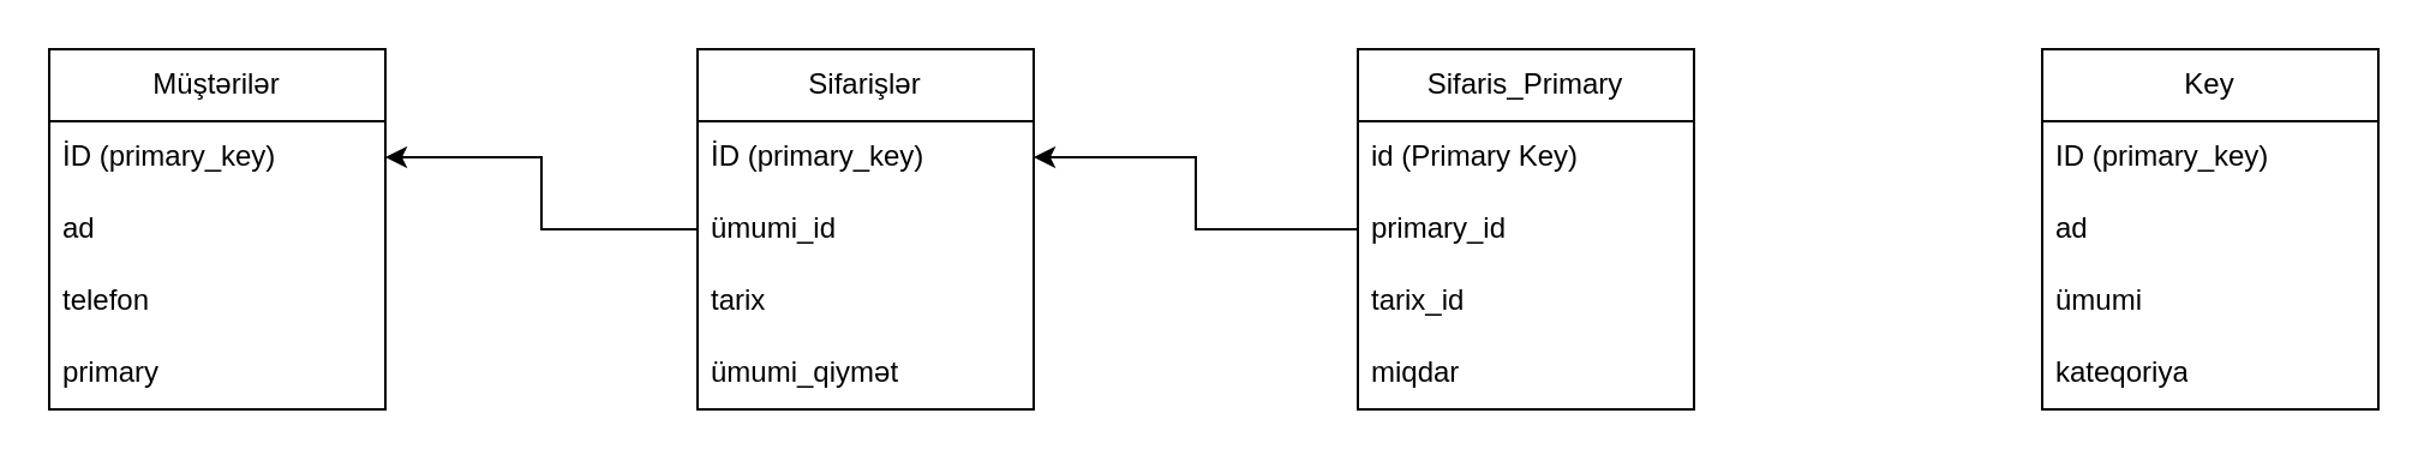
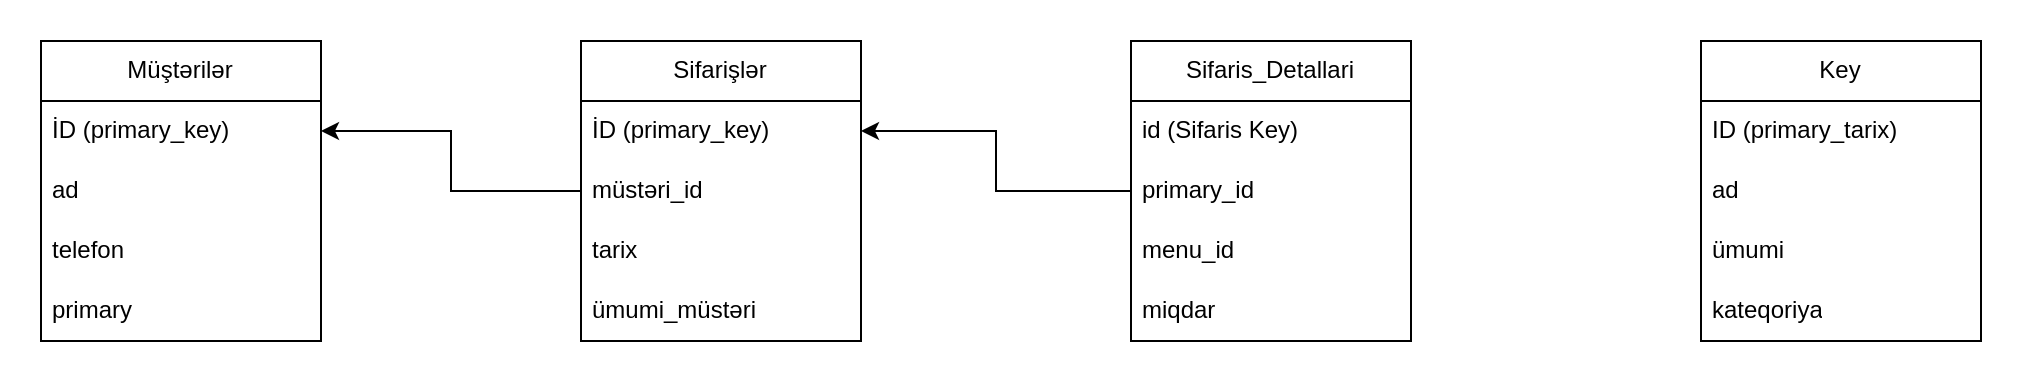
  <mxCell id="0" />
  <mxCell id="1" parent="0" />
  <mxCell id="2" value="Key" style="swimlane;fontStyle=0;childLayout=stackLayout;horizontal=1;startSize=30;horizontalStack=0;resizeParent=1;resizeParentMax=0;resizeLast=0;collapsible=1;marginBottom=0;whiteSpace=wrap;html=1;" vertex="1" parent="1"><mxGeometry x="850" y="20" width="140" height="150" as="geometry" /></mxCell>
- <mxCell id="3" value="ID (primary_key)" style="text;strokeColor=none;fillColor=none;align=left;verticalAlign=middle;spacingLeft=4;spacingRight=4;overflow=hidden;points=[[0,0.5],[1,0.5]];portConstraint=eastwest;rotatable=0;whiteSpace=wrap;html=1;" vertex="1" parent="2"><mxGeometry y="30" width="140" height="30" as="geometry" /></mxCell>
+ <mxCell id="3" value="ID (primary_tarix)" style="text;strokeColor=none;fillColor=none;align=left;verticalAlign=middle;spacingLeft=4;spacingRight=4;overflow=hidden;points=[[0,0.5],[1,0.5]];portConstraint=eastwest;rotatable=0;whiteSpace=wrap;html=1;" vertex="1" parent="2"><mxGeometry y="30" width="140" height="30" as="geometry" /></mxCell>
  <mxCell id="4" value="ad" style="text;strokeColor=none;fillColor=none;align=left;verticalAlign=middle;spacingLeft=4;spacingRight=4;overflow=hidden;points=[[0,0.5],[1,0.5]];portConstraint=eastwest;rotatable=0;whiteSpace=wrap;html=1;" vertex="1" parent="2"><mxGeometry y="60" width="140" height="30" as="geometry" /></mxCell>
  <mxCell id="5" value="ümumi" style="text;strokeColor=none;fillColor=none;align=left;verticalAlign=middle;spacingLeft=4;spacingRight=4;overflow=hidden;points=[[0,0.5],[1,0.5]];portConstraint=eastwest;rotatable=0;whiteSpace=wrap;html=1;" vertex="1" parent="2"><mxGeometry y="90" width="140" height="30" as="geometry" /></mxCell>
  <mxCell id="6" value="kateqoriya" style="text;strokeColor=none;fillColor=none;align=left;verticalAlign=middle;spacingLeft=4;spacingRight=4;overflow=hidden;points=[[0,0.5],[1,0.5]];portConstraint=eastwest;rotatable=0;whiteSpace=wrap;html=1;" vertex="1" parent="2"><mxGeometry y="120" width="140" height="30" as="geometry" /></mxCell>
  <mxCell id="7" value="Müştərilər" style="swimlane;fontStyle=0;childLayout=stackLayout;horizontal=1;startSize=30;horizontalStack=0;resizeParent=1;resizeParentMax=0;resizeLast=0;collapsible=1;marginBottom=0;whiteSpace=wrap;html=1;" vertex="1" parent="1"><mxGeometry x="20" y="20" width="140" height="150" as="geometry" /></mxCell>
  <mxCell id="8" value="İD (primary_key)" style="text;strokeColor=none;fillColor=none;align=left;verticalAlign=middle;spacingLeft=4;spacingRight=4;overflow=hidden;points=[[0,0.5],[1,0.5]];portConstraint=eastwest;rotatable=0;whiteSpace=wrap;html=1;" vertex="1" parent="7"><mxGeometry y="30" width="140" height="30" as="geometry" /></mxCell>
  <mxCell id="9" value="ad" style="text;strokeColor=none;fillColor=none;align=left;verticalAlign=middle;spacingLeft=4;spacingRight=4;overflow=hidden;points=[[0,0.5],[1,0.5]];portConstraint=eastwest;rotatable=0;whiteSpace=wrap;html=1;" vertex="1" parent="7"><mxGeometry y="60" width="140" height="30" as="geometry" /></mxCell>
  <mxCell id="10" value="telefon" style="text;strokeColor=none;fillColor=none;align=left;verticalAlign=middle;spacingLeft=4;spacingRight=4;overflow=hidden;points=[[0,0.5],[1,0.5]];portConstraint=eastwest;rotatable=0;whiteSpace=wrap;html=1;" vertex="1" parent="7"><mxGeometry y="90" width="140" height="30" as="geometry" /></mxCell>
  <mxCell id="11" value="primary" style="text;strokeColor=none;fillColor=none;align=left;verticalAlign=middle;spacingLeft=4;spacingRight=4;overflow=hidden;points=[[0,0.5],[1,0.5]];portConstraint=eastwest;rotatable=0;whiteSpace=wrap;html=1;" vertex="1" parent="7"><mxGeometry y="120" width="140" height="30" as="geometry" /></mxCell>
  <mxCell id="12" value="Sifarişlər" style="swimlane;fontStyle=0;childLayout=stackLayout;horizontal=1;startSize=30;horizontalStack=0;resizeParent=1;resizeParentMax=0;resizeLast=0;collapsible=1;marginBottom=0;whiteSpace=wrap;html=1;" vertex="1" parent="1"><mxGeometry x="290" y="20" width="140" height="150" as="geometry" /></mxCell>
  <mxCell id="13" value="İD (primary_key)" style="text;strokeColor=none;fillColor=none;align=left;verticalAlign=middle;spacingLeft=4;spacingRight=4;overflow=hidden;points=[[0,0.5],[1,0.5]];portConstraint=eastwest;rotatable=0;whiteSpace=wrap;html=1;" vertex="1" parent="12"><mxGeometry y="30" width="140" height="30" as="geometry" /></mxCell>
- <mxCell id="14" value="ümumi_id" style="text;strokeColor=none;fillColor=none;align=left;verticalAlign=middle;spacingLeft=4;spacingRight=4;overflow=hidden;points=[[0,0.5],[1,0.5]];portConstraint=eastwest;rotatable=0;whiteSpace=wrap;html=1;" vertex="1" parent="12"><mxGeometry y="60" width="140" height="30" as="geometry" /></mxCell>
+ <mxCell id="14" value="müstəri_id" style="text;strokeColor=none;fillColor=none;align=left;verticalAlign=middle;spacingLeft=4;spacingRight=4;overflow=hidden;points=[[0,0.5],[1,0.5]];portConstraint=eastwest;rotatable=0;whiteSpace=wrap;html=1;" vertex="1" parent="12"><mxGeometry y="60" width="140" height="30" as="geometry" /></mxCell>
  <mxCell id="15" value="tarix" style="text;strokeColor=none;fillColor=none;align=left;verticalAlign=middle;spacingLeft=4;spacingRight=4;overflow=hidden;points=[[0,0.5],[1,0.5]];portConstraint=eastwest;rotatable=0;whiteSpace=wrap;html=1;" vertex="1" parent="12"><mxGeometry y="90" width="140" height="30" as="geometry" /></mxCell>
- <mxCell id="16" value="ümumi_qiymət" style="text;strokeColor=none;fillColor=none;align=left;verticalAlign=middle;spacingLeft=4;spacingRight=4;overflow=hidden;points=[[0,0.5],[1,0.5]];portConstraint=eastwest;rotatable=0;whiteSpace=wrap;html=1;" vertex="1" parent="12"><mxGeometry y="120" width="140" height="30" as="geometry" /></mxCell>
- <mxCell id="17" value="Sifaris_Primary" style="swimlane;fontStyle=0;childLayout=stackLayout;horizontal=1;startSize=30;horizontalStack=0;resizeParent=1;resizeParentMax=0;resizeLast=0;collapsible=1;marginBottom=0;whiteSpace=wrap;html=1;" vertex="1" parent="1"><mxGeometry x="565" y="20" width="140" height="150" as="geometry" /></mxCell>
- <mxCell id="18" value="&lt;div&gt;id (Primary Key)&lt;/div&gt;" style="text;strokeColor=none;fillColor=none;align=left;verticalAlign=middle;spacingLeft=4;spacingRight=4;overflow=hidden;points=[[0,0.5],[1,0.5]];portConstraint=eastwest;rotatable=0;whiteSpace=wrap;html=1;" vertex="1" parent="17"><mxGeometry y="30" width="140" height="30" as="geometry" /></mxCell>
+ <mxCell id="16" value="ümumi_müstəri" style="text;strokeColor=none;fillColor=none;align=left;verticalAlign=middle;spacingLeft=4;spacingRight=4;overflow=hidden;points=[[0,0.5],[1,0.5]];portConstraint=eastwest;rotatable=0;whiteSpace=wrap;html=1;" vertex="1" parent="12"><mxGeometry y="120" width="140" height="30" as="geometry" /></mxCell>
+ <mxCell id="17" value="Sifaris_Detallari" style="swimlane;fontStyle=0;childLayout=stackLayout;horizontal=1;startSize=30;horizontalStack=0;resizeParent=1;resizeParentMax=0;resizeLast=0;collapsible=1;marginBottom=0;whiteSpace=wrap;html=1;" vertex="1" parent="1"><mxGeometry x="565" y="20" width="140" height="150" as="geometry" /></mxCell>
+ <mxCell id="18" value="&lt;div&gt;id (Sifaris Key)&lt;/div&gt;" style="text;strokeColor=none;fillColor=none;align=left;verticalAlign=middle;spacingLeft=4;spacingRight=4;overflow=hidden;points=[[0,0.5],[1,0.5]];portConstraint=eastwest;rotatable=0;whiteSpace=wrap;html=1;" vertex="1" parent="17"><mxGeometry y="30" width="140" height="30" as="geometry" /></mxCell>
  <mxCell id="19" value="primary_id" style="text;strokeColor=none;fillColor=none;align=left;verticalAlign=middle;spacingLeft=4;spacingRight=4;overflow=hidden;points=[[0,0.5],[1,0.5]];portConstraint=eastwest;rotatable=0;whiteSpace=wrap;html=1;" vertex="1" parent="17"><mxGeometry y="60" width="140" height="30" as="geometry" /></mxCell>
- <mxCell id="20" value="tarix_id" style="text;strokeColor=none;fillColor=none;align=left;verticalAlign=middle;spacingLeft=4;spacingRight=4;overflow=hidden;points=[[0,0.5],[1,0.5]];portConstraint=eastwest;rotatable=0;whiteSpace=wrap;html=1;" vertex="1" parent="17"><mxGeometry y="90" width="140" height="30" as="geometry" /></mxCell>
+ <mxCell id="20" value="menu_id" style="text;strokeColor=none;fillColor=none;align=left;verticalAlign=middle;spacingLeft=4;spacingRight=4;overflow=hidden;points=[[0,0.5],[1,0.5]];portConstraint=eastwest;rotatable=0;whiteSpace=wrap;html=1;" vertex="1" parent="17"><mxGeometry y="90" width="140" height="30" as="geometry" /></mxCell>
  <mxCell id="21" value="&lt;div&gt;miqdar&lt;/div&gt;" style="text;strokeColor=none;fillColor=none;align=left;verticalAlign=middle;spacingLeft=4;spacingRight=4;overflow=hidden;points=[[0,0.5],[1,0.5]];portConstraint=eastwest;rotatable=0;whiteSpace=wrap;html=1;" vertex="1" parent="17"><mxGeometry y="120" width="140" height="30" as="geometry" /></mxCell>
  <mxCell id="22" style="edgeStyle=orthogonalEdgeStyle;rounded=0;orthogonalLoop=1;jettySize=auto;html=1;exitX=0;exitY=0.5;exitDx=0;exitDy=0;entryX=1;entryY=0.5;entryDx=0;entryDy=0;" edge="1" parent="1" source="14" target="8"><mxGeometry relative="1" as="geometry" /></mxCell>
  <mxCell id="23" style="edgeStyle=orthogonalEdgeStyle;rounded=0;orthogonalLoop=1;jettySize=auto;html=1;exitX=0;exitY=0.5;exitDx=0;exitDy=0;entryX=1;entryY=0.5;entryDx=0;entryDy=0;" edge="1" parent="1" source="19" target="13"><mxGeometry relative="1" as="geometry" /></mxCell>
